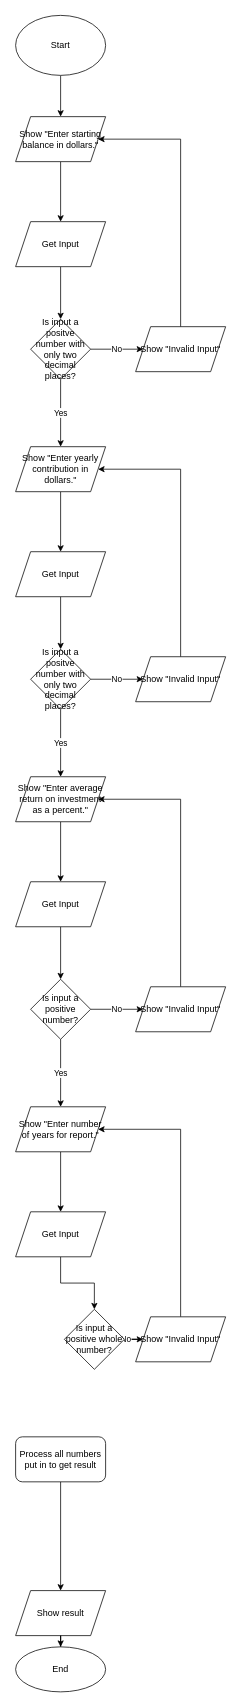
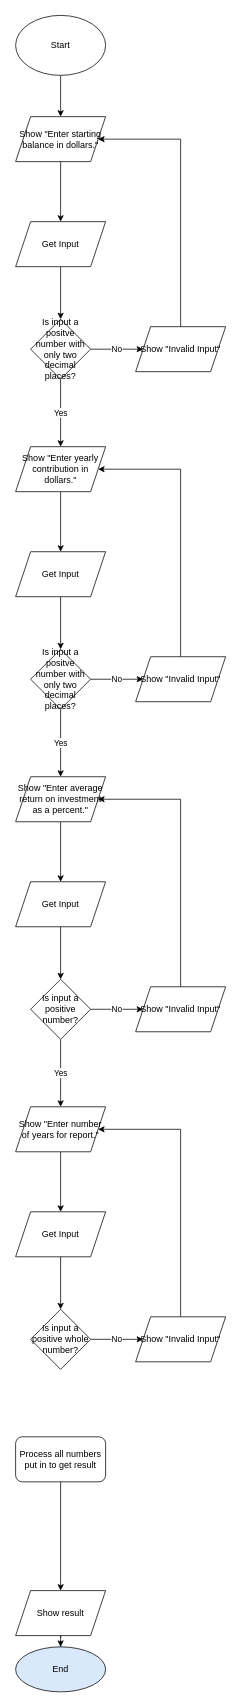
  <mxCell id="0" />
  <mxCell id="1" parent="0" />
  <mxCell id="2" value="" style="edgeStyle=orthogonalEdgeStyle;rounded=0;orthogonalLoop=1;jettySize=auto;html=1;" edge="1" parent="1" source="3" target="5"><mxGeometry relative="1" as="geometry" /></mxCell>
  <mxCell id="3" value="Start" style="ellipse;whiteSpace=wrap;html=1;" vertex="1" parent="1"><mxGeometry x="20" y="20" width="120" height="80" as="geometry" /></mxCell>
  <mxCell id="4" value="" style="edgeStyle=orthogonalEdgeStyle;rounded=0;orthogonalLoop=1;jettySize=auto;html=1;" edge="1" parent="1" source="5" target="7"><mxGeometry relative="1" as="geometry" /></mxCell>
  <mxCell id="5" value="Show &quot;Enter starting balance in dollars.&quot;" style="shape=parallelogram;perimeter=parallelogramPerimeter;whiteSpace=wrap;html=1;fixedSize=1;" vertex="1" parent="1"><mxGeometry x="20" y="155" width="120" height="60" as="geometry" /></mxCell>
  <mxCell id="6" value="" style="edgeStyle=orthogonalEdgeStyle;rounded=0;orthogonalLoop=1;jettySize=auto;html=1;" edge="1" parent="1" source="7" target="10"><mxGeometry relative="1" as="geometry" /></mxCell>
  <mxCell id="7" value="Get Input" style="shape=parallelogram;perimeter=parallelogramPerimeter;whiteSpace=wrap;html=1;fixedSize=1;" vertex="1" parent="1"><mxGeometry x="20" y="295" width="120" height="60" as="geometry" /></mxCell>
  <mxCell id="8" value="No" style="edgeStyle=orthogonalEdgeStyle;rounded=0;orthogonalLoop=1;jettySize=auto;html=1;" edge="1" parent="1" source="10" target="12"><mxGeometry relative="1" as="geometry" /></mxCell>
  <mxCell id="9" value="Yes" style="edgeStyle=orthogonalEdgeStyle;rounded=0;orthogonalLoop=1;jettySize=auto;html=1;" edge="1" parent="1" source="10" target="14"><mxGeometry relative="1" as="geometry" /></mxCell>
  <mxCell id="10" value="Is input a positve number with only two decimal places?" style="rhombus;whiteSpace=wrap;html=1;" vertex="1" parent="1"><mxGeometry x="40" y="425" width="80" height="80" as="geometry" /></mxCell>
  <mxCell id="11" style="edgeStyle=orthogonalEdgeStyle;rounded=0;orthogonalLoop=1;jettySize=auto;html=1;exitX=0.5;exitY=0;exitDx=0;exitDy=0;entryX=1;entryY=0.5;entryDx=0;entryDy=0;" edge="1" parent="1" source="12" target="5"><mxGeometry relative="1" as="geometry"><Array as="points"><mxPoint x="240" y="185" /></Array></mxGeometry></mxCell>
  <mxCell id="12" value="Show &quot;Invalid Input&quot;" style="shape=parallelogram;perimeter=parallelogramPerimeter;whiteSpace=wrap;html=1;fixedSize=1;" vertex="1" parent="1"><mxGeometry x="180" y="435" width="120" height="60" as="geometry" /></mxCell>
  <mxCell id="13" value="" style="edgeStyle=orthogonalEdgeStyle;rounded=0;orthogonalLoop=1;jettySize=auto;html=1;" edge="1" parent="1" source="14" target="16"><mxGeometry relative="1" as="geometry" /></mxCell>
  <mxCell id="14" value="Show &quot;Enter yearly contribution in dollars.&quot;" style="shape=parallelogram;perimeter=parallelogramPerimeter;whiteSpace=wrap;html=1;fixedSize=1;" vertex="1" parent="1"><mxGeometry x="20" y="595" width="120" height="60" as="geometry" /></mxCell>
  <mxCell id="15" value="" style="edgeStyle=orthogonalEdgeStyle;rounded=0;orthogonalLoop=1;jettySize=auto;html=1;" edge="1" parent="1" source="16" target="19"><mxGeometry relative="1" as="geometry" /></mxCell>
  <mxCell id="16" value="Get Input" style="shape=parallelogram;perimeter=parallelogramPerimeter;whiteSpace=wrap;html=1;fixedSize=1;" vertex="1" parent="1"><mxGeometry x="20" y="735" width="120" height="60" as="geometry" /></mxCell>
  <mxCell id="17" value="No" style="edgeStyle=orthogonalEdgeStyle;rounded=0;orthogonalLoop=1;jettySize=auto;html=1;" edge="1" parent="1" source="19" target="21"><mxGeometry relative="1" as="geometry" /></mxCell>
  <mxCell id="18" value="Yes" style="edgeStyle=orthogonalEdgeStyle;rounded=0;orthogonalLoop=1;jettySize=auto;html=1;" edge="1" parent="1" source="19" target="23"><mxGeometry relative="1" as="geometry" /></mxCell>
  <mxCell id="19" value="Is input a positve number with only two decimal places?" style="rhombus;whiteSpace=wrap;html=1;" vertex="1" parent="1"><mxGeometry x="40" y="865" width="80" height="80" as="geometry" /></mxCell>
  <mxCell id="20" style="edgeStyle=orthogonalEdgeStyle;rounded=0;orthogonalLoop=1;jettySize=auto;html=1;exitX=0.5;exitY=0;exitDx=0;exitDy=0;entryX=1;entryY=0.5;entryDx=0;entryDy=0;" edge="1" parent="1" source="21" target="14"><mxGeometry relative="1" as="geometry"><Array as="points"><mxPoint x="240" y="625" /></Array></mxGeometry></mxCell>
  <mxCell id="21" value="Show &quot;Invalid Input&quot;" style="shape=parallelogram;perimeter=parallelogramPerimeter;whiteSpace=wrap;html=1;fixedSize=1;" vertex="1" parent="1"><mxGeometry x="180" y="875" width="120" height="60" as="geometry" /></mxCell>
  <mxCell id="22" value="" style="edgeStyle=orthogonalEdgeStyle;rounded=0;orthogonalLoop=1;jettySize=auto;html=1;" edge="1" parent="1" source="23" target="25"><mxGeometry relative="1" as="geometry" /></mxCell>
  <mxCell id="23" value="Show &quot;Enter average return on investment as a percent.&quot;" style="shape=parallelogram;perimeter=parallelogramPerimeter;whiteSpace=wrap;html=1;fixedSize=1;" vertex="1" parent="1"><mxGeometry x="20" y="1035" width="120" height="60" as="geometry" /></mxCell>
  <mxCell id="24" value="" style="edgeStyle=orthogonalEdgeStyle;rounded=0;orthogonalLoop=1;jettySize=auto;html=1;" edge="1" parent="1" source="25" target="28"><mxGeometry relative="1" as="geometry" /></mxCell>
  <mxCell id="25" value="Get Input" style="shape=parallelogram;perimeter=parallelogramPerimeter;whiteSpace=wrap;html=1;fixedSize=1;" vertex="1" parent="1"><mxGeometry x="20" y="1175" width="120" height="60" as="geometry" /></mxCell>
  <mxCell id="26" value="No" style="edgeStyle=orthogonalEdgeStyle;rounded=0;orthogonalLoop=1;jettySize=auto;html=1;" edge="1" parent="1" source="28" target="30"><mxGeometry relative="1" as="geometry" /></mxCell>
  <mxCell id="27" value="Yes" style="edgeStyle=orthogonalEdgeStyle;rounded=0;orthogonalLoop=1;jettySize=auto;html=1;" edge="1" parent="1" source="28" target="32"><mxGeometry relative="1" as="geometry" /></mxCell>
  <mxCell id="28" value="Is input a positive number?" style="rhombus;whiteSpace=wrap;html=1;" vertex="1" parent="1"><mxGeometry x="40" y="1305" width="80" height="80" as="geometry" /></mxCell>
  <mxCell id="29" style="edgeStyle=orthogonalEdgeStyle;rounded=0;orthogonalLoop=1;jettySize=auto;html=1;exitX=0.5;exitY=0;exitDx=0;exitDy=0;entryX=1;entryY=0.5;entryDx=0;entryDy=0;" edge="1" parent="1" source="30" target="23"><mxGeometry relative="1" as="geometry"><Array as="points"><mxPoint x="240" y="1065" /></Array></mxGeometry></mxCell>
  <mxCell id="30" value="Show &quot;Invalid Input&quot;" style="shape=parallelogram;perimeter=parallelogramPerimeter;whiteSpace=wrap;html=1;fixedSize=1;" vertex="1" parent="1"><mxGeometry x="180" y="1315" width="120" height="60" as="geometry" /></mxCell>
  <mxCell id="31" value="" style="edgeStyle=orthogonalEdgeStyle;rounded=0;orthogonalLoop=1;jettySize=auto;html=1;" edge="1" parent="1" source="32" target="34"><mxGeometry relative="1" as="geometry" /></mxCell>
  <mxCell id="32" value="Show &quot;Enter number of years for report.&quot;" style="shape=parallelogram;perimeter=parallelogramPerimeter;whiteSpace=wrap;html=1;fixedSize=1;" vertex="1" parent="1"><mxGeometry x="20" y="1475" width="120" height="60" as="geometry" /></mxCell>
  <mxCell id="33" value="" style="edgeStyle=orthogonalEdgeStyle;rounded=0;orthogonalLoop=1;jettySize=auto;html=1;" edge="1" parent="1" source="34" target="36"><mxGeometry relative="1" as="geometry" /></mxCell>
  <mxCell id="34" value="Get Input" style="shape=parallelogram;perimeter=parallelogramPerimeter;whiteSpace=wrap;html=1;fixedSize=1;" vertex="1" parent="1"><mxGeometry x="20" y="1615" width="120" height="60" as="geometry" /></mxCell>
  <mxCell id="35" value="No" style="edgeStyle=orthogonalEdgeStyle;rounded=0;orthogonalLoop=1;jettySize=auto;html=1;" edge="1" parent="1" source="36" target="38"><mxGeometry relative="1" as="geometry" /></mxCell>
- <mxCell id="36" value="Is input a positive whole number?" style="rhombus;whiteSpace=wrap;html=1;" vertex="1" parent="1"><mxGeometry x="85" y="1745" width="80" height="80" as="geometry" /></mxCell>
+ <mxCell id="36" value="Is input a positive whole number?" style="rhombus;whiteSpace=wrap;html=1;" vertex="1" parent="1"><mxGeometry x="40" y="1745" width="80" height="80" as="geometry" /></mxCell>
  <mxCell id="37" style="edgeStyle=orthogonalEdgeStyle;rounded=0;orthogonalLoop=1;jettySize=auto;html=1;exitX=0.5;exitY=0;exitDx=0;exitDy=0;entryX=1;entryY=0.5;entryDx=0;entryDy=0;" edge="1" parent="1" source="38" target="32"><mxGeometry relative="1" as="geometry"><Array as="points"><mxPoint x="240" y="1505" /></Array></mxGeometry></mxCell>
  <mxCell id="38" value="Show &quot;Invalid Input&quot;" style="shape=parallelogram;perimeter=parallelogramPerimeter;whiteSpace=wrap;html=1;fixedSize=1;" vertex="1" parent="1"><mxGeometry x="180" y="1755" width="120" height="60" as="geometry" /></mxCell>
  <mxCell id="39" value="" style="edgeStyle=orthogonalEdgeStyle;rounded=0;orthogonalLoop=1;jettySize=auto;html=1;" edge="1" parent="1" source="40" target="42"><mxGeometry relative="1" as="geometry" /></mxCell>
  <mxCell id="40" value="Process all numbers put in to get result" style="whiteSpace=wrap;html=1;rounded=1;" vertex="1" parent="1"><mxGeometry x="20" y="1915" width="120" height="60" as="geometry" /></mxCell>
- <mxCell id="41" value="" style="edgeStyle=orthogonalEdgeStyle;rounded=0;orthogonalLoop=1;jettySize=auto;html=1;" edge="1" parent="1" source="42" target="43"><mxGeometry relative="1" as="geometry" /></mxCell>
+ <mxCell id="41" value="" style="edgeStyle=orthogonalEdgeStyle;rounded=0;orthogonalLoop=1;jettySize=auto;html=1;dashed=1;" edge="1" parent="1" source="42" target="43"><mxGeometry relative="1" as="geometry" /></mxCell>
  <mxCell id="42" value="Show result" style="shape=parallelogram;perimeter=parallelogramPerimeter;whiteSpace=wrap;html=1;fixedSize=1;" vertex="1" parent="1"><mxGeometry x="20" y="2120" width="120" height="60" as="geometry" /></mxCell>
- <mxCell id="43" value="End" style="ellipse;whiteSpace=wrap;html=1;" vertex="1" parent="1"><mxGeometry x="20" y="2195" width="120" height="60" as="geometry" /></mxCell>
+ <mxCell id="43" value="End" style="ellipse;whiteSpace=wrap;html=1;fillColor=#dae8fc;" vertex="1" parent="1"><mxGeometry x="20" y="2195" width="120" height="60" as="geometry" /></mxCell>
